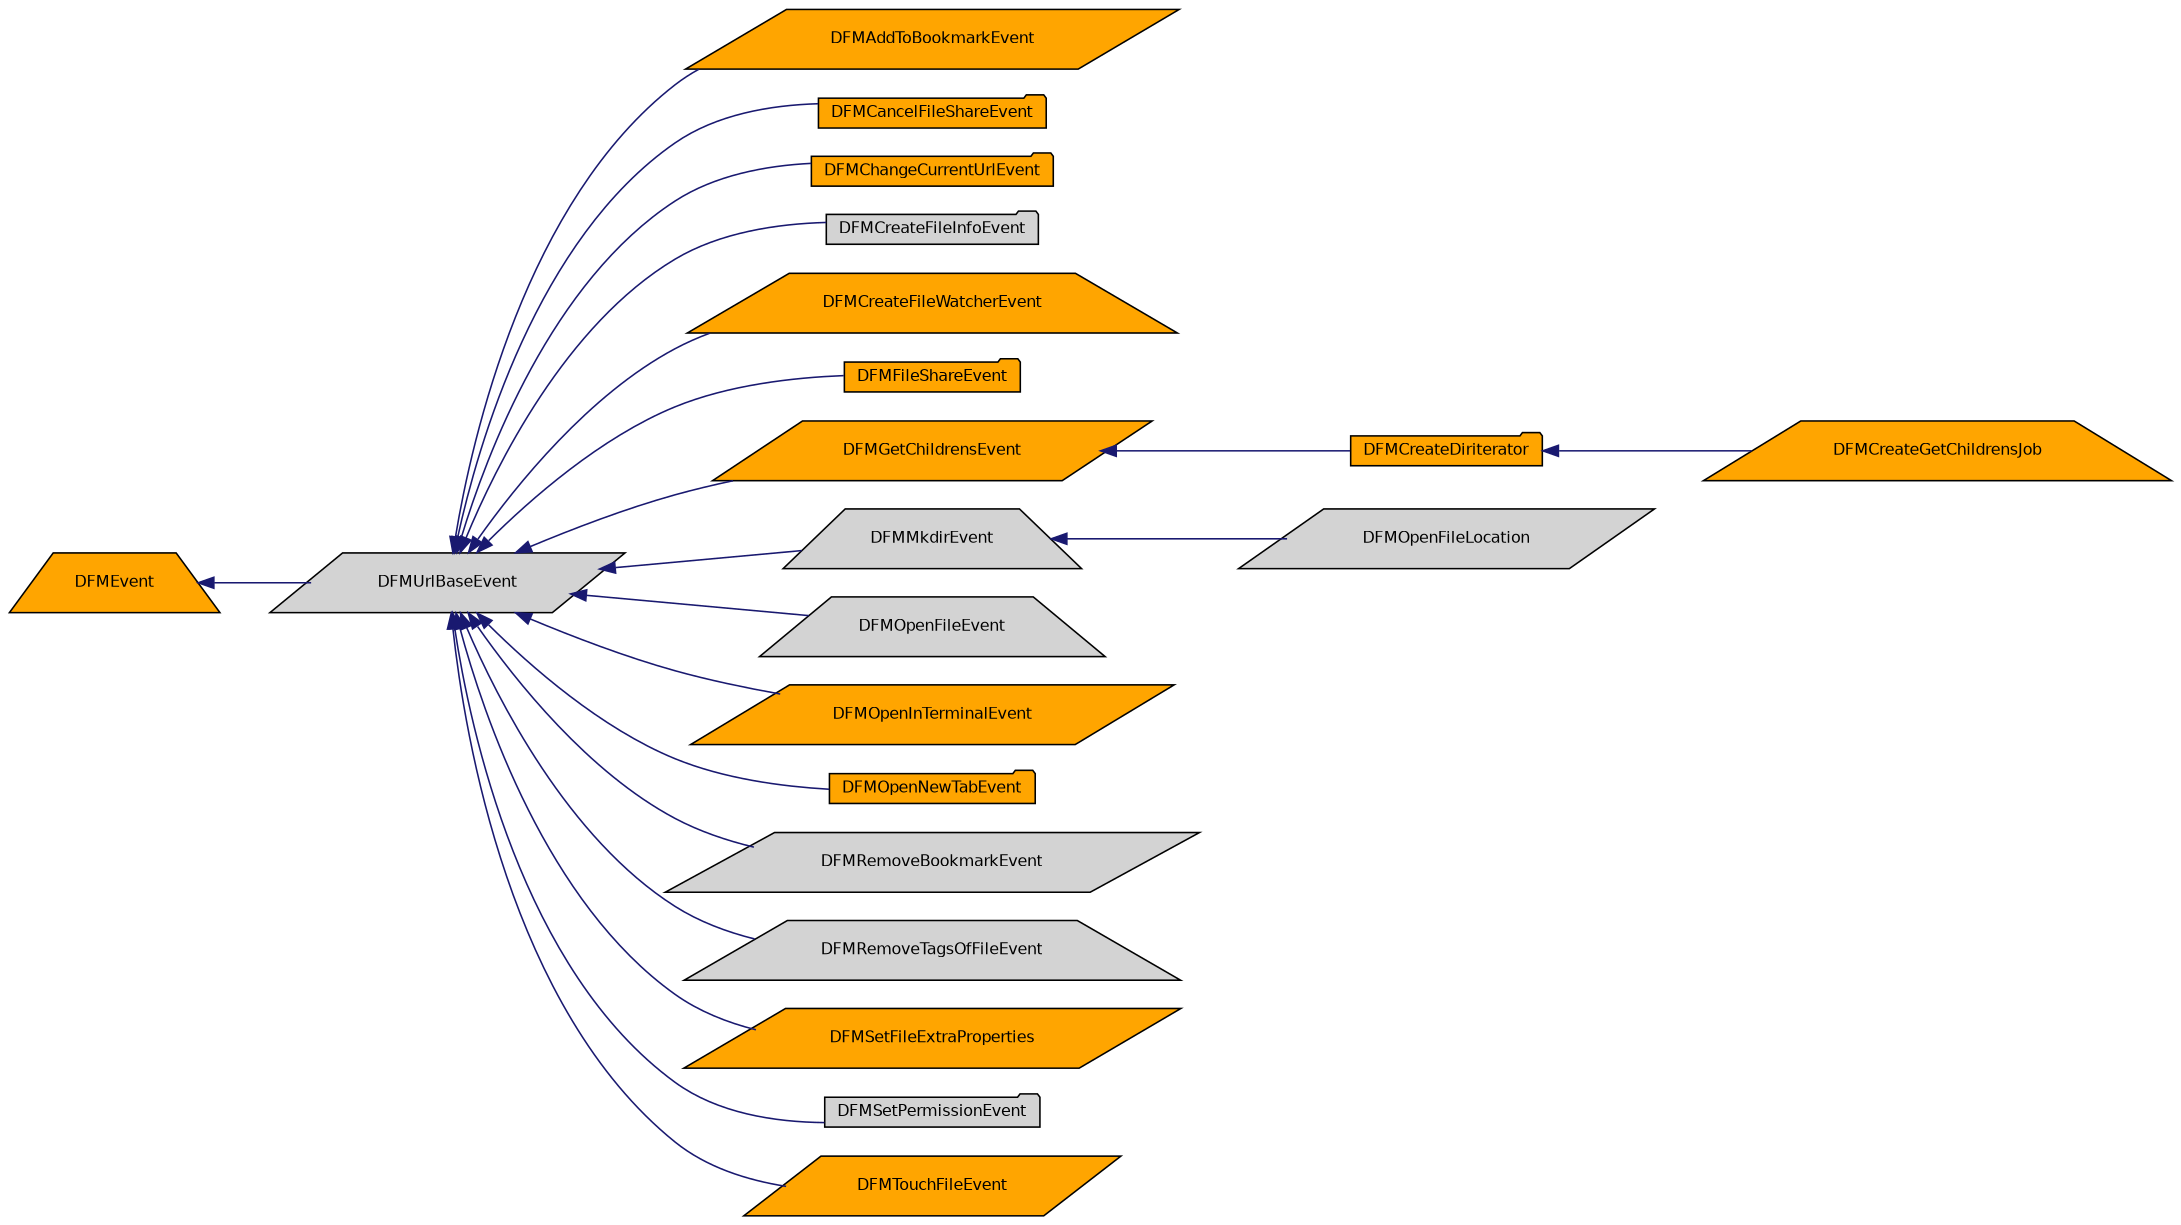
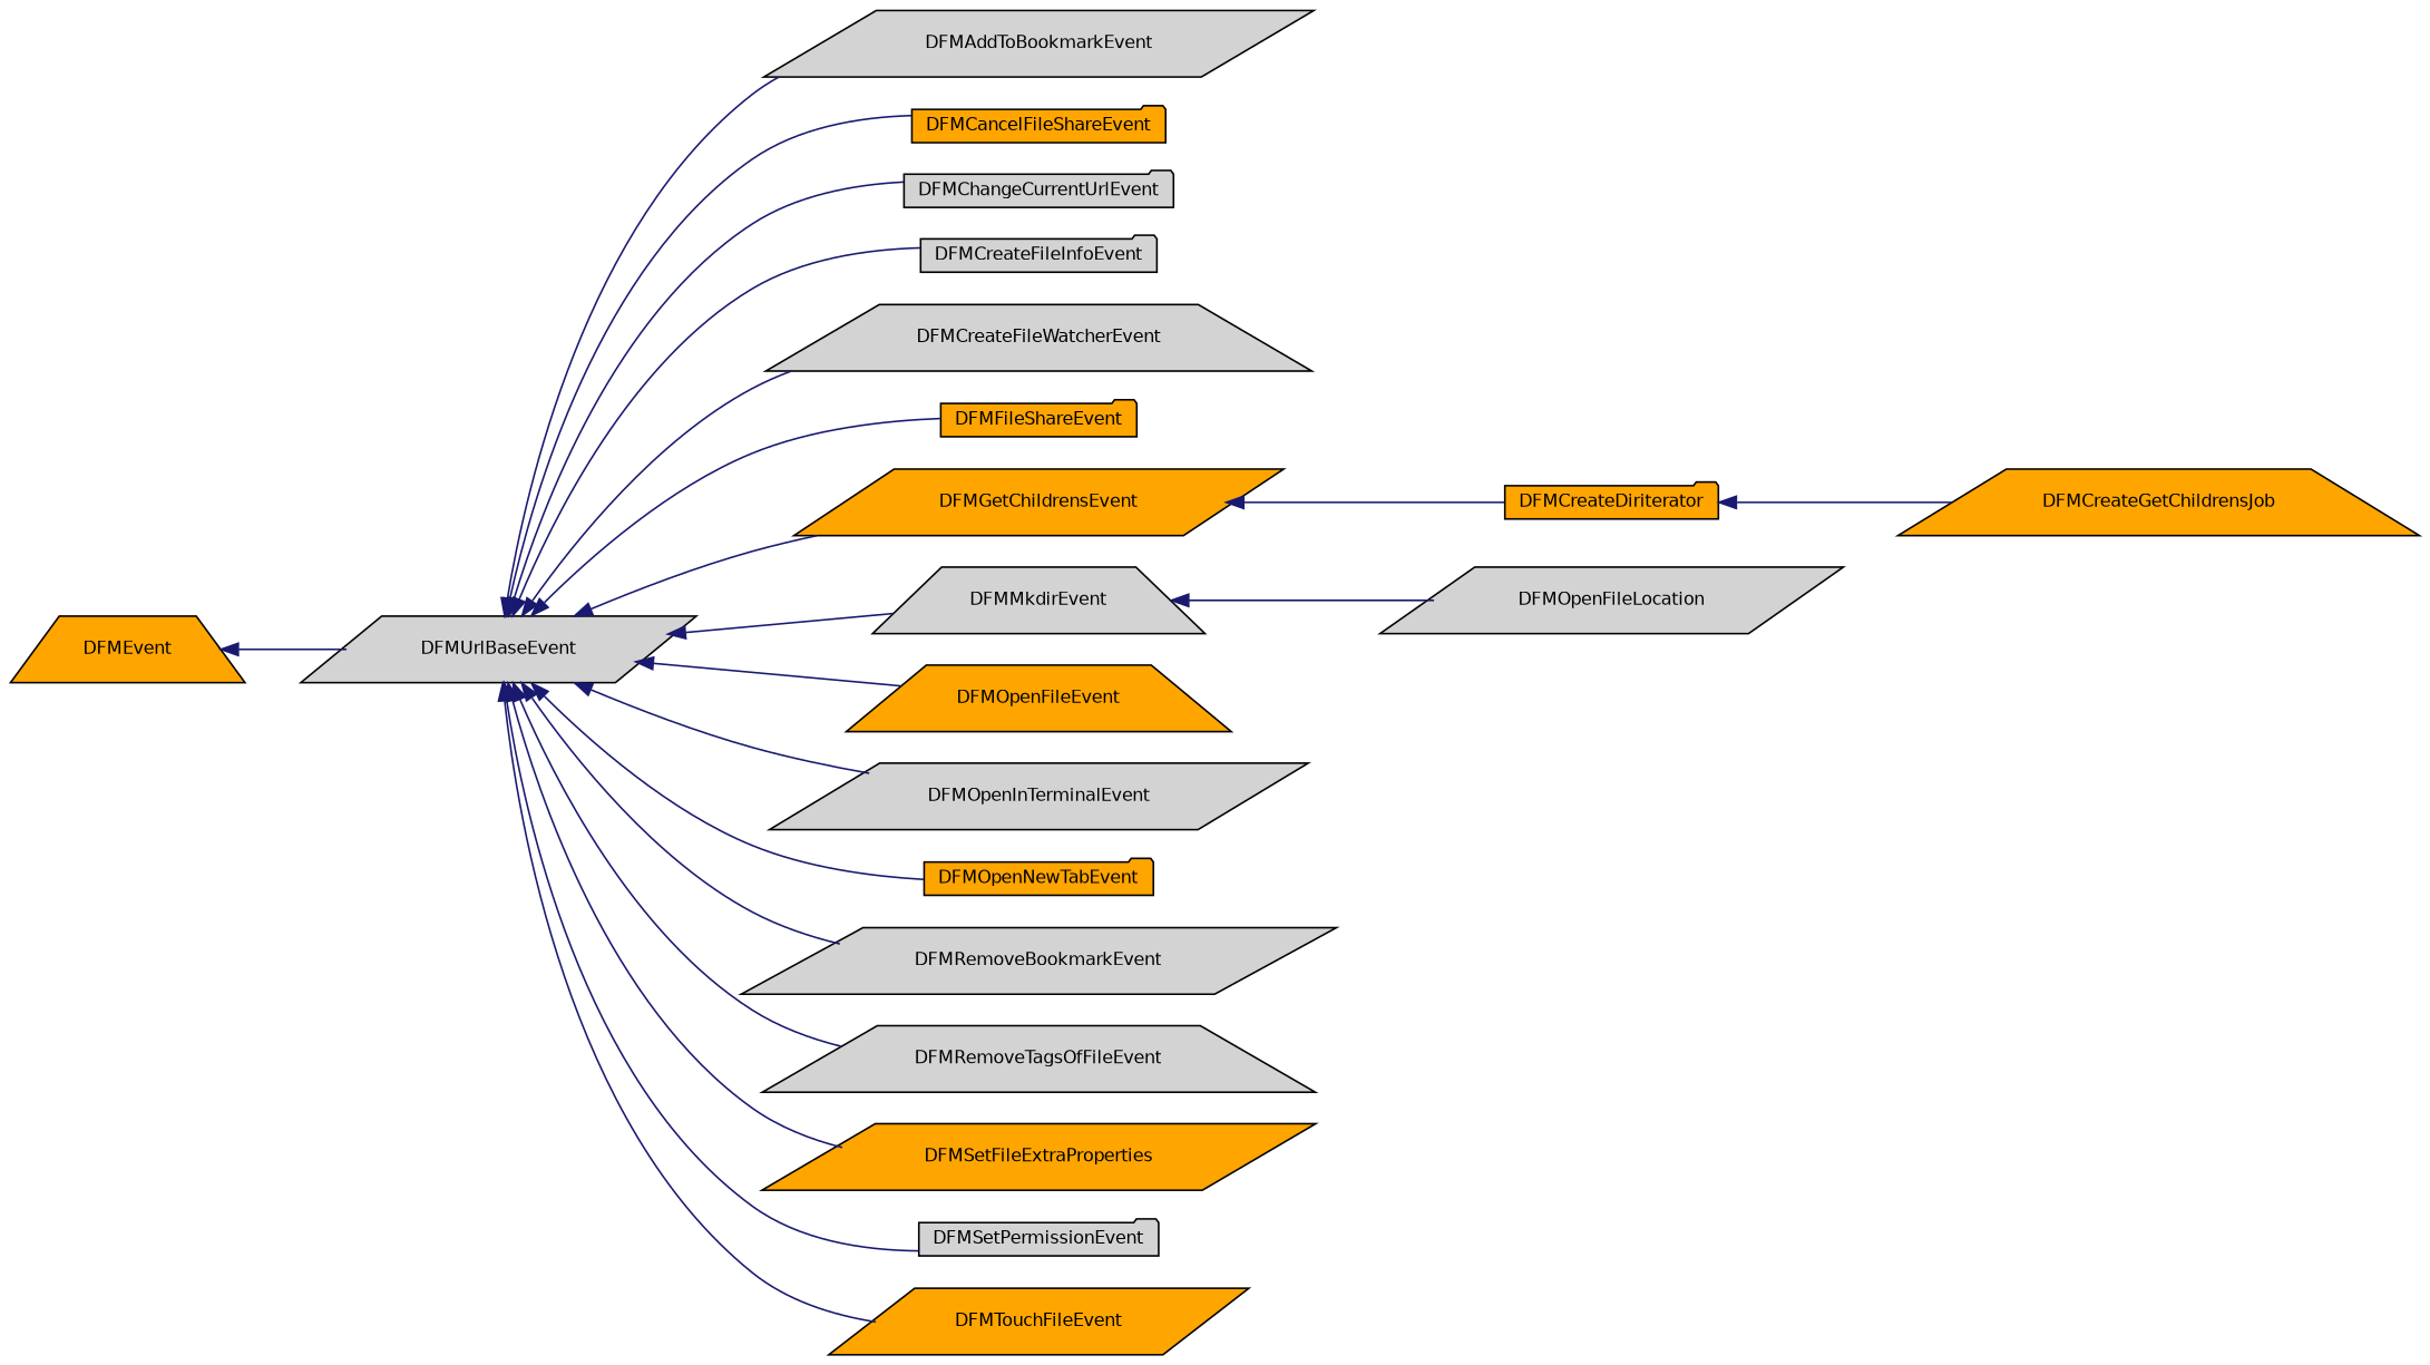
  digraph {
    rankdir=LR
    node [color=black fillcolor=orange fontname=Helvetica fontsize=10 shape=parallelogram style=filled]
    edge [color=midnightblue dir=back fontname=Helvetica fontsize=10 labelfontname=Helvetica labelfontsize=10 style=solid]
    n1 [fillcolor=lightgrey fontcolor=black height=0.2 label=DFMUrlBaseEvent width=0.4]
-   n2 [height=0.2 label=DFMAddToBookmarkEvent width=0.4]
+   n2 [fillcolor=lightgrey height=0.2 label=DFMAddToBookmarkEvent width=0.4]
    n3 [height=0.2 label=DFMCancelFileShareEvent shape=folder width=0.4]
-   n4 [height=0.2 label=DFMChangeCurrentUrlEvent shape=folder width=0.4]
+   n4 [fillcolor=lightgrey height=0.2 label=DFMChangeCurrentUrlEvent shape=folder width=0.4]
    n5 [fillcolor=lightgrey height=0.2 label=DFMCreateFileInfoEvent shape=folder width=0.4]
-   n6 [height=0.2 label=DFMCreateFileWatcherEvent shape=trapezium width=0.4]
+   n6 [fillcolor=lightgrey height=0.2 label=DFMCreateFileWatcherEvent shape=trapezium width=0.4]
    n7 [height=0.2 label=DFMFileShareEvent shape=folder width=0.4]
    n8 [height=0.2 label=DFMGetChildrensEvent width=0.4]
    n9 [fillcolor=lightgrey height=0.2 label=DFMMkdirEvent shape=trapezium width=0.4]
-   n10 [fillcolor=lightgrey height=0.2 label=DFMOpenFileEvent shape=trapezium width=0.4]
-   n11 [height=0.2 label=DFMOpenInTerminalEvent width=0.4]
+   n10 [height=0.2 label=DFMOpenFileEvent shape=trapezium width=0.4]
+   n11 [fillcolor=lightgrey height=0.2 label=DFMOpenInTerminalEvent width=0.4]
    n12 [height=0.2 label=DFMOpenNewTabEvent shape=folder width=0.4]
    n13 [fillcolor=lightgrey height=0.2 label=DFMRemoveBookmarkEvent width=0.4]
    n14 [fillcolor=lightgrey height=0.2 label=DFMRemoveTagsOfFileEvent shape=trapezium width=0.4]
    n15 [height=0.2 label=DFMSetFileExtraProperties width=0.4]
    n16 [fillcolor=lightgrey height=0.2 label=DFMSetPermissionEvent shape=folder width=0.4]
    n17 [height=0.2 label=DFMTouchFileEvent width=0.4]
    n18 [height=0.2 label=DFMCreateDiriterator shape=folder width=0.4]
    n19 [fillcolor=lightgrey height=0.2 label=DFMOpenFileLocation width=0.4]
    n20 [height=0.2 label=DFMEvent shape=trapezium width=0.4]
    n21 [height=0.2 label=DFMCreateGetChildrensJob shape=trapezium width=0.4]
    n1 -> n2
    n1 -> n3
    n1 -> n4
    n1 -> n5
    n1 -> n6
    n1 -> n7
    n1 -> n8
    n1 -> n9
    n1 -> n10
    n1 -> n11
    n1 -> n12
    n1 -> n13
    n1 -> n14
    n1 -> n15
    n1 -> n16
    n1 -> n17
    n8 -> n18
    n9 -> n19
    n18 -> n21
    n20 -> n1
  }
